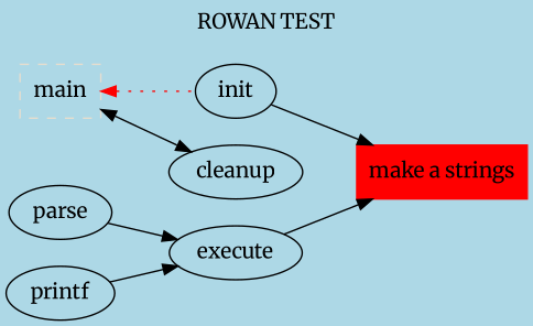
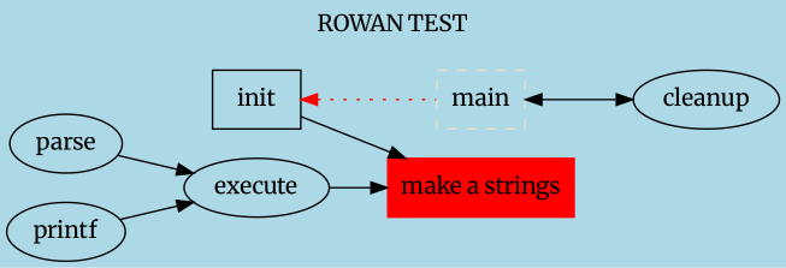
  digraph {
    bgcolor=lightblue
    fontname=Merriweather
    label="ROWAN TEST\n\n"
    labelloc=t
    rankdir=LR
    node [fontname=Merriweather]
    edge [fontname=Merriweather]
    main [color="0.1,0.1,0.9" shape=box style=dashed]
-   init
+   init [shape=box]
    cleanup
    parse
    execute
    n6 [color="#ff0000" label="make a strings" shape=box style=filled]
    printf
-   main -> init [color=red dir=back style=dotted weight=20]
+   init -> main [color=red dir=back style=dotted weight=20]
    main -> cleanup [dir=both]
    init -> n6
    parse -> execute
    execute -> n6
    printf -> execute
  }
